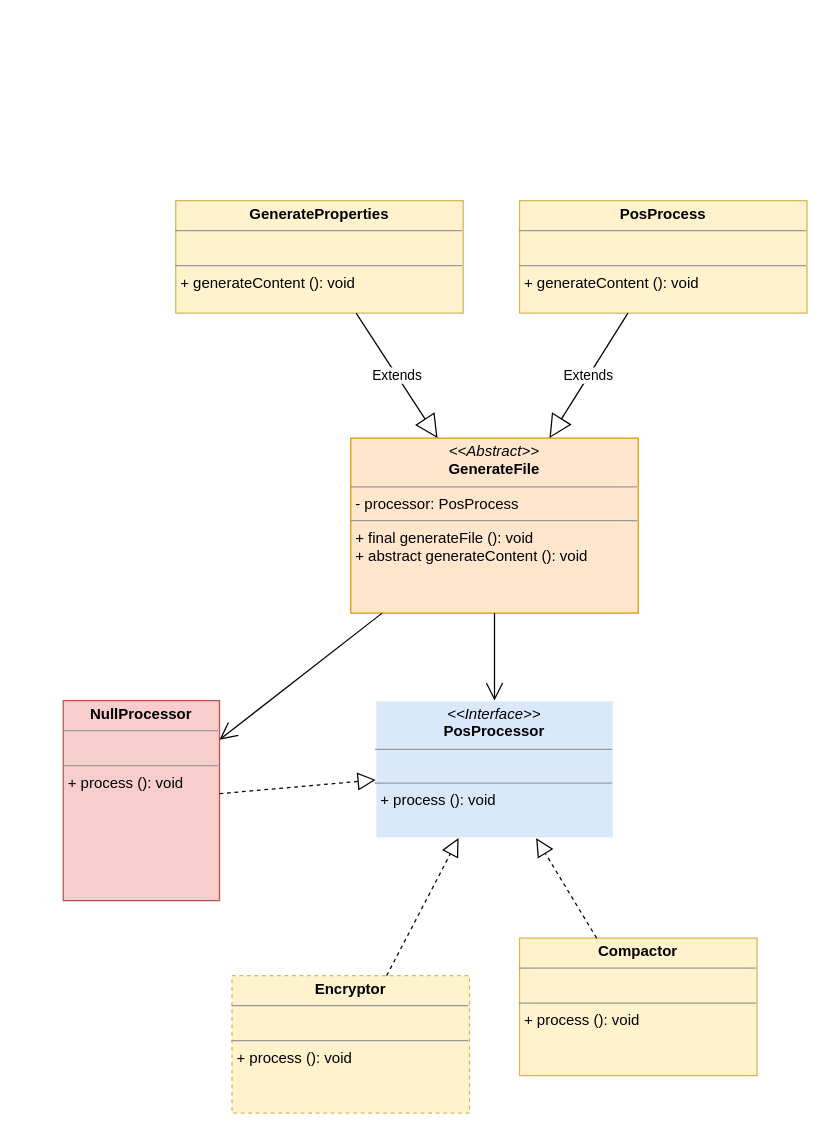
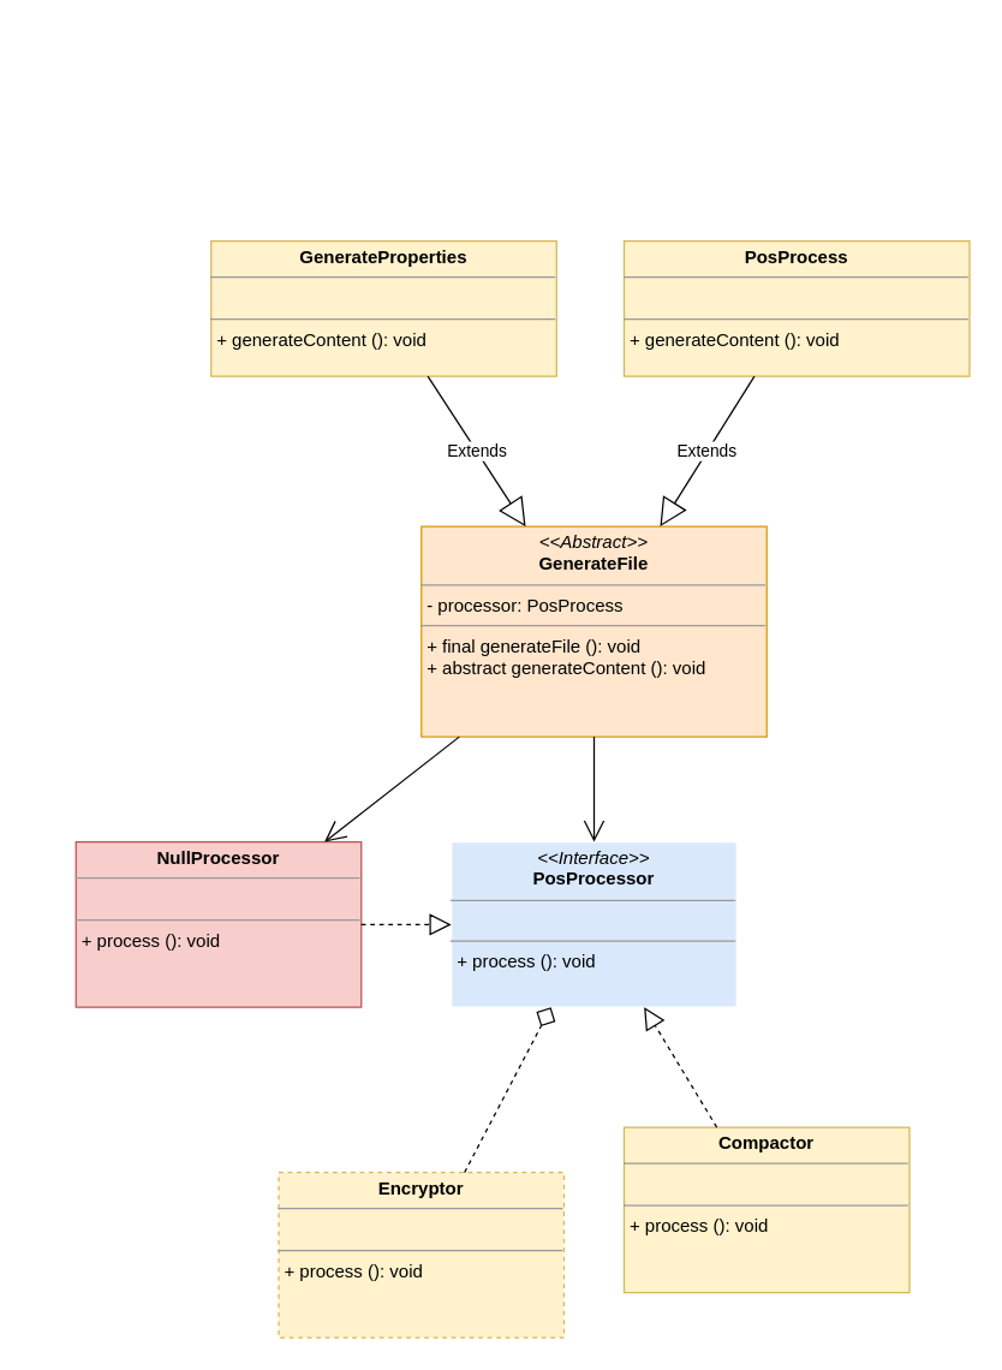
  <mxCell id="0" />
  <mxCell id="1" parent="0" />
  <mxCell id="2" value="&lt;p style=&quot;margin:0px;margin-top:4px;text-align:center;&quot;&gt;&lt;i&gt;&amp;lt;&amp;lt;Abstract&amp;gt;&amp;gt;&lt;/i&gt;&lt;br&gt;&lt;b&gt;GenerateFile&lt;/b&gt;&lt;/p&gt;&lt;hr size=&quot;1&quot;&gt;&lt;p style=&quot;margin:0px;margin-left:4px;&quot;&gt;- processor: PosProcess&lt;br&gt;&lt;/p&gt;&lt;hr size=&quot;1&quot;&gt;&lt;p style=&quot;margin:0px;margin-left:4px;&quot;&gt;+ final generateFile (): void&lt;br&gt;+ abstract generateContent (): void&lt;/p&gt;" style="verticalAlign=top;align=left;overflow=fill;fontSize=12;fontFamily=Helvetica;html=1;fillColor=#ffe6cc;strokeColor=#d79b00;fontColor=#000000;" parent="1" vertex="1"><mxGeometry x="280" y="350" width="230" height="140" as="geometry" /></mxCell>
  <mxCell id="3" value="&lt;p style=&quot;margin:0px;margin-top:4px;text-align:center;&quot;&gt;&lt;b&gt;PosProcess&lt;/b&gt;&lt;/p&gt;&lt;hr size=&quot;1&quot;&gt;&lt;p style=&quot;margin:0px;margin-left:4px;&quot;&gt;&lt;br&gt;&lt;/p&gt;&lt;hr size=&quot;1&quot;&gt;&lt;p style=&quot;margin:0px;margin-left:4px;&quot;&gt;+ generateContent (): void&lt;/p&gt;" style="verticalAlign=top;align=left;overflow=fill;fontSize=12;fontFamily=Helvetica;html=1;fillColor=#fff2cc;strokeColor=#d6b656;fontColor=#000000;" parent="1" vertex="1"><mxGeometry x="415" y="160" width="230" height="90" as="geometry" /></mxCell>
  <mxCell id="4" value="&lt;p style=&quot;margin:0px;margin-top:4px;text-align:center;&quot;&gt;&lt;b&gt;GenerateProperties&lt;/b&gt;&lt;/p&gt;&lt;hr size=&quot;1&quot;&gt;&lt;p style=&quot;margin:0px;margin-left:4px;&quot;&gt;&lt;br&gt;&lt;/p&gt;&lt;hr size=&quot;1&quot;&gt;&lt;p style=&quot;margin:0px;margin-left:4px;&quot;&gt;+ generateContent (): void&lt;/p&gt;" style="verticalAlign=top;align=left;overflow=fill;fontSize=12;fontFamily=Helvetica;html=1;fillColor=#fff2cc;strokeColor=#d6b656;fontColor=#000000;" parent="1" vertex="1"><mxGeometry x="140" y="160" width="230" height="90" as="geometry" /></mxCell>
  <mxCell id="5" value="&lt;p style=&quot;margin:0px;margin-top:4px;text-align:center;&quot;&gt;&lt;i&gt;&amp;lt;&amp;lt;Interface&amp;gt;&amp;gt;&lt;/i&gt;&lt;br&gt;&lt;b&gt;PosProcessor&lt;/b&gt;&lt;/p&gt;&lt;hr size=&quot;1&quot;&gt;&lt;p style=&quot;margin:0px;margin-left:4px;&quot;&gt;&lt;br&gt;&lt;/p&gt;&lt;hr size=&quot;1&quot;&gt;&lt;p style=&quot;margin:0px;margin-left:4px;&quot;&gt;+ process (): void&lt;br&gt;&lt;/p&gt;" style="verticalAlign=top;align=left;overflow=fill;fontSize=12;fontFamily=Helvetica;html=1;fillColor=#dae8fc;strokeColor=#FFFFFF;fontColor=#000000;" parent="1" vertex="1"><mxGeometry x="300" y="560" width="190" height="110" as="geometry" /></mxCell>
  <mxCell id="6" value="Extends" style="endArrow=block;endSize=16;endFill=0;html=1;rounded=0;" parent="1" source="4" target="2" edge="1"><mxGeometry width="160" relative="1" as="geometry"><mxPoint x="210" y="300" as="sourcePoint" /><mxPoint x="370" y="300" as="targetPoint" /></mxGeometry></mxCell>
  <mxCell id="7" value="Extends" style="endArrow=block;endSize=16;endFill=0;html=1;rounded=0;" parent="1" source="3" target="2" edge="1"><mxGeometry width="160" relative="1" as="geometry"><mxPoint x="480" y="310" as="sourcePoint" /><mxPoint x="640" y="310" as="targetPoint" /></mxGeometry></mxCell>
  <mxCell id="8" value="" style="endArrow=open;endFill=1;endSize=12;html=1;rounded=0;" parent="1" source="2" target="5" edge="1"><mxGeometry width="160" relative="1" as="geometry"><mxPoint x="370" y="540" as="sourcePoint" /><mxPoint x="530" y="540" as="targetPoint" /></mxGeometry></mxCell>
- <mxCell id="9" value="&lt;p style=&quot;margin:0px;margin-top:4px;text-align:center;&quot;&gt;&lt;b&gt;NullProcessor&lt;/b&gt;&lt;/p&gt;&lt;hr size=&quot;1&quot;&gt;&lt;p style=&quot;margin:0px;margin-left:4px;&quot;&gt;&lt;br&gt;&lt;/p&gt;&lt;hr size=&quot;1&quot;&gt;&lt;p style=&quot;margin:0px;margin-left:4px;&quot;&gt;+ process (): void&lt;br&gt;&lt;/p&gt;" style="verticalAlign=top;align=left;overflow=fill;fontSize=12;fontFamily=Helvetica;html=1;fillColor=#f8cecc;strokeColor=#b85450;fontColor=#000000;" parent="1" vertex="1"><mxGeometry x="50" y="560" width="125" height="160" as="geometry" /></mxCell>
+ <mxCell id="9" value="&lt;p style=&quot;margin:0px;margin-top:4px;text-align:center;&quot;&gt;&lt;b&gt;NullProcessor&lt;/b&gt;&lt;/p&gt;&lt;hr size=&quot;1&quot;&gt;&lt;p style=&quot;margin:0px;margin-left:4px;&quot;&gt;&lt;br&gt;&lt;/p&gt;&lt;hr size=&quot;1&quot;&gt;&lt;p style=&quot;margin:0px;margin-left:4px;&quot;&gt;+ process (): void&lt;br&gt;&lt;/p&gt;" style="verticalAlign=top;align=left;overflow=fill;fontSize=12;fontFamily=Helvetica;html=1;fillColor=#f8cecc;strokeColor=#b85450;fontColor=#000000;" parent="1" vertex="1"><mxGeometry x="50" y="560" width="190" height="110" as="geometry" /></mxCell>
  <mxCell id="10" value="" style="endArrow=block;dashed=1;endFill=0;endSize=12;html=1;rounded=0;" parent="1" source="9" target="5" edge="1"><mxGeometry width="160" relative="1" as="geometry"><mxPoint x="330" y="820" as="sourcePoint" /><mxPoint x="490" y="820" as="targetPoint" /></mxGeometry></mxCell>
  <mxCell id="11" value="" style="endArrow=open;endFill=1;endSize=12;html=1;rounded=0;" parent="1" source="2" target="9" edge="1"><mxGeometry width="160" relative="1" as="geometry"><mxPoint x="110" y="600" as="sourcePoint" /><mxPoint x="270" y="600" as="targetPoint" /></mxGeometry></mxCell>
  <mxCell id="12" value="&lt;p style=&quot;margin:0px;margin-top:4px;text-align:center;&quot;&gt;&lt;b&gt;Encryptor&lt;/b&gt;&lt;/p&gt;&lt;hr size=&quot;1&quot;&gt;&lt;p style=&quot;margin:0px;margin-left:4px;&quot;&gt;&lt;br&gt;&lt;/p&gt;&lt;hr size=&quot;1&quot;&gt;&lt;p style=&quot;margin:0px;margin-left:4px;&quot;&gt;+ process (): void&lt;br&gt;&lt;/p&gt;" style="verticalAlign=top;align=left;overflow=fill;fontSize=12;fontFamily=Helvetica;html=1;fillColor=#fff2cc;strokeColor=#d6b656;fontColor=#000000;dashed=1;" parent="1" vertex="1"><mxGeometry x="185" y="780" width="190" height="110" as="geometry" /></mxCell>
  <mxCell id="13" value="&lt;p style=&quot;margin:0px;margin-top:4px;text-align:center;&quot;&gt;&lt;b&gt;Compactor&lt;/b&gt;&lt;/p&gt;&lt;hr size=&quot;1&quot;&gt;&lt;p style=&quot;margin:0px;margin-left:4px;&quot;&gt;&lt;br&gt;&lt;/p&gt;&lt;hr size=&quot;1&quot;&gt;&lt;p style=&quot;margin:0px;margin-left:4px;&quot;&gt;+ process (): void&lt;br&gt;&lt;/p&gt;" style="verticalAlign=top;align=left;overflow=fill;fontSize=12;fontFamily=Helvetica;html=1;fillColor=#fff2cc;strokeColor=#d6b656;fontColor=#000000;" parent="1" vertex="1"><mxGeometry x="415" y="750" width="190" height="110" as="geometry" /></mxCell>
- <mxCell id="14" value="" style="endArrow=block;dashed=1;endFill=0;endSize=12;html=1;rounded=0;" parent="1" source="12" target="5" edge="1"><mxGeometry width="160" relative="1" as="geometry"><mxPoint x="250" y="780" as="sourcePoint" /><mxPoint x="410" y="780" as="targetPoint" /></mxGeometry></mxCell>
+ <mxCell id="14" value="" style="endArrow=diamond;dashed=1;endFill=0;endSize=12;html=1;rounded=0;" parent="1" source="12" target="5" edge="1"><mxGeometry width="160" relative="1" as="geometry"><mxPoint x="250" y="780" as="sourcePoint" /><mxPoint x="410" y="780" as="targetPoint" /></mxGeometry></mxCell>
  <mxCell id="15" value="" style="endArrow=block;dashed=1;endFill=0;endSize=12;html=1;rounded=0;" parent="1" source="13" target="5" edge="1"><mxGeometry width="160" relative="1" as="geometry"><mxPoint x="400" y="770" as="sourcePoint" /><mxPoint x="560" y="770" as="targetPoint" /></mxGeometry></mxCell>
  <mxCell id="16" value="&lt;h1&gt;Bridge Pattern&lt;/h1&gt;&lt;p&gt;Design Pattern com Java, Projeto Orientado a Objectos guiado por Padrões, Eduardo Guerra, 2013.&lt;/p&gt;" style="text;html=1;strokeColor=none;fillColor=none;spacing=5;spacingTop=-20;whiteSpace=wrap;overflow=hidden;rounded=0;fontColor=#FFFFFF;" vertex="1" parent="1"><mxGeometry x="20" y="20" width="610" height="90" as="geometry" /></mxCell>
